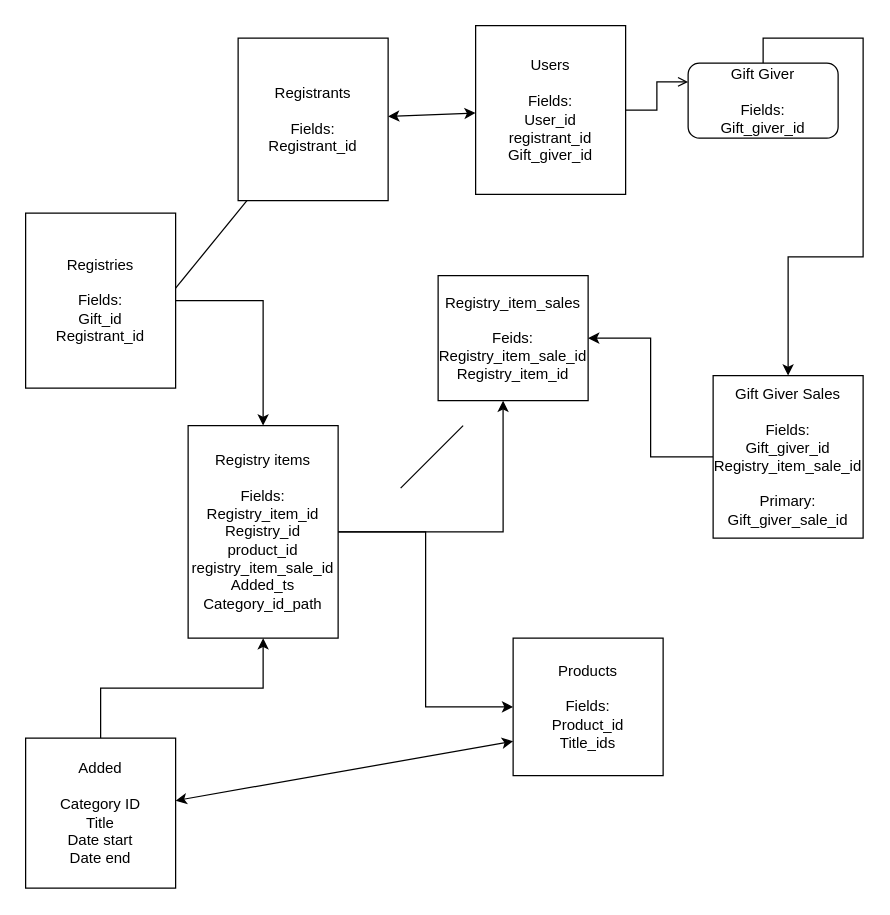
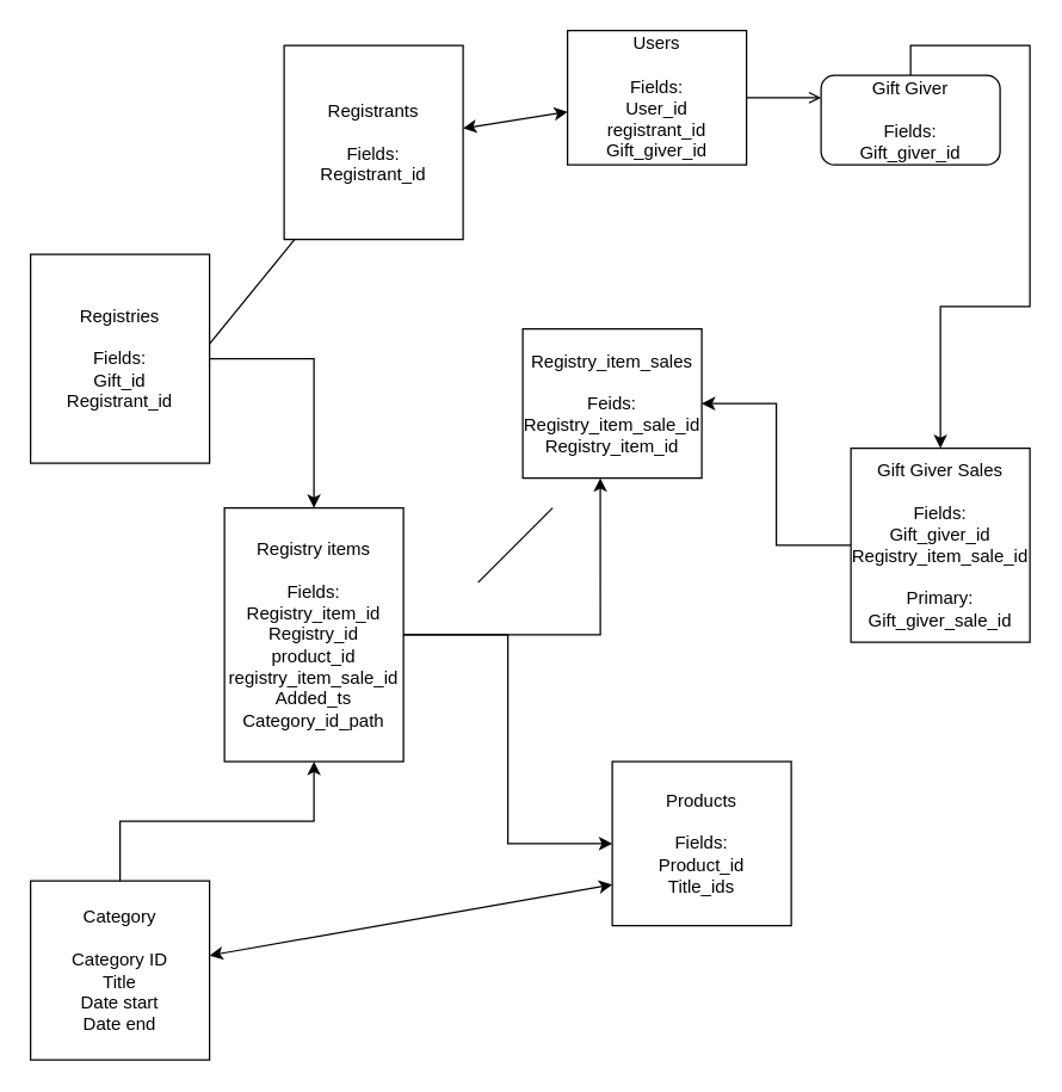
  <mxCell id="0" />
  <mxCell id="1" parent="0" />
  <mxCell id="2" style="edgeStyle=orthogonalEdgeStyle;rounded=0;orthogonalLoop=1;jettySize=auto;html=1;" edge="1" parent="1" source="3" target="6"><mxGeometry relative="1" as="geometry"><mxPoint x="170" y="440" as="targetPoint" /></mxGeometry></mxCell>
  <mxCell id="3" value="Registries&lt;br&gt;&lt;br&gt;Fields:&lt;br&gt;Gift_id&lt;br&gt;Registrant_id&lt;br&gt;" style="rounded=0;whiteSpace=wrap;html=1;" vertex="1" parent="1"><mxGeometry x="20" y="170" width="120" height="140" as="geometry" /></mxCell>
  <mxCell id="4" style="edgeStyle=orthogonalEdgeStyle;rounded=0;orthogonalLoop=1;jettySize=auto;html=1;entryX=0.433;entryY=1;entryDx=0;entryDy=0;entryPerimeter=0;" edge="1" parent="1" source="6" target="7"><mxGeometry relative="1" as="geometry" /></mxCell>
  <mxCell id="5" style="edgeStyle=orthogonalEdgeStyle;rounded=0;orthogonalLoop=1;jettySize=auto;html=1;entryX=0;entryY=0.5;entryDx=0;entryDy=0;" edge="1" parent="1" source="6" target="8"><mxGeometry relative="1" as="geometry" /></mxCell>
  <mxCell id="6" value="Registry items&lt;br&gt;&lt;br&gt;Fields:&lt;br&gt;Registry_item_id&lt;br&gt;Registry_id&lt;br&gt;product_id&lt;br&gt;registry_item_sale_id&lt;br&gt;Added_ts&lt;br&gt;Category_id_path" style="rounded=0;whiteSpace=wrap;html=1;" vertex="1" parent="1"><mxGeometry x="150" y="340" width="120" height="170" as="geometry" /></mxCell>
  <mxCell id="7" value="Registry_item_sales&lt;br&gt;&lt;br&gt;Feids:&lt;br&gt;Registry_item_sale_id&lt;br&gt;Registry_item_id&lt;br&gt;" style="rounded=0;whiteSpace=wrap;html=1;" vertex="1" parent="1"><mxGeometry x="350" y="220" width="120" height="100" as="geometry" /></mxCell>
  <mxCell id="8" value="Products&lt;br&gt;&lt;br&gt;Fields:&lt;br&gt;Product_id&lt;br&gt;Title_ids" style="rounded=0;whiteSpace=wrap;html=1;" vertex="1" parent="1"><mxGeometry x="410" y="510" width="120" height="110" as="geometry" /></mxCell>
  <mxCell id="9" value="Registrants&lt;br&gt;&lt;br&gt;Fields:&lt;br&gt;Registrant_id&lt;br&gt;" style="rounded=0;whiteSpace=wrap;html=1;" vertex="1" parent="1"><mxGeometry x="190" y="30" width="120" height="130" as="geometry" /></mxCell>
  <mxCell id="10" value="" style="endArrow=none;html=1;rounded=0;" edge="1" parent="1" target="9"><mxGeometry width="50" height="50" relative="1" as="geometry"><mxPoint x="140" y="230" as="sourcePoint" /><mxPoint x="190" y="180" as="targetPoint" /></mxGeometry></mxCell>
  <mxCell id="11" style="edgeStyle=orthogonalEdgeStyle;rounded=0;orthogonalLoop=1;jettySize=auto;html=1;" edge="1" parent="1" source="12" target="7"><mxGeometry relative="1" as="geometry" /></mxCell>
  <mxCell id="12" value="Gift Giver Sales&lt;br&gt;&lt;br&gt;Fields:&lt;br&gt;Gift_giver_id&lt;br&gt;Registry_item_sale_id&lt;br&gt;&lt;br&gt;Primary:&lt;br&gt;Gift_giver_sale_id" style="rounded=0;whiteSpace=wrap;html=1;" vertex="1" parent="1"><mxGeometry x="570" y="300" width="120" height="130" as="geometry" /></mxCell>
  <mxCell id="13" style="edgeStyle=orthogonalEdgeStyle;rounded=0;orthogonalLoop=1;jettySize=auto;html=1;exitX=0.5;exitY=0;exitDx=0;exitDy=0;" edge="1" parent="1" source="14" target="12"><mxGeometry relative="1" as="geometry" /></mxCell>
  <mxCell id="14" value="Gift Giver&lt;br&gt;&lt;br&gt;Fields:&lt;br&gt;Gift_giver_id" style="whiteSpace=wrap;html=1;rounded=1;" vertex="1" parent="1"><mxGeometry x="550" y="50" width="120" height="60" as="geometry" /></mxCell>
  <mxCell id="15" style="edgeStyle=orthogonalEdgeStyle;rounded=0;orthogonalLoop=1;jettySize=auto;html=1;entryX=0;entryY=0.25;entryDx=0;entryDy=0;endArrow=open;" edge="1" parent="1" source="16" target="14"><mxGeometry relative="1" as="geometry" /></mxCell>
- <mxCell id="16" value="Users&lt;br&gt;&lt;br&gt;Fields:&lt;br&gt;User_id&lt;br&gt;registrant_id&lt;br&gt;Gift_giver_id" style="rounded=0;whiteSpace=wrap;html=1;" vertex="1" parent="1"><mxGeometry x="380" y="20" width="120" height="135" as="geometry" /></mxCell>
+ <mxCell id="16" value="Users&lt;br&gt;&lt;br&gt;Fields:&lt;br&gt;User_id&lt;br&gt;registrant_id&lt;br&gt;Gift_giver_id" style="rounded=0;whiteSpace=wrap;html=1;" vertex="1" parent="1"><mxGeometry x="380" y="20" width="120" height="90" as="geometry" /></mxCell>
  <mxCell id="17" value="" style="endArrow=classic;startArrow=classic;html=1;rounded=0;" edge="1" parent="1" source="9" target="16"><mxGeometry width="50" height="50" relative="1" as="geometry"><mxPoint x="320" y="150" as="sourcePoint" /><mxPoint x="370" y="100" as="targetPoint" /></mxGeometry></mxCell>
  <mxCell id="18" style="edgeStyle=orthogonalEdgeStyle;rounded=0;orthogonalLoop=1;jettySize=auto;html=1;exitX=0.5;exitY=0;exitDx=0;exitDy=0;" edge="1" parent="1" source="19" target="6"><mxGeometry relative="1" as="geometry" /></mxCell>
- <mxCell id="19" value="Added&lt;br&gt;&lt;br&gt;Category ID&lt;br&gt;Title&lt;br&gt;Date start&lt;br&gt;Date end&lt;br&gt;" style="rounded=0;whiteSpace=wrap;html=1;" vertex="1" parent="1"><mxGeometry x="20" y="590" width="120" height="120" as="geometry" /></mxCell>
+ <mxCell id="19" value="Category&lt;br&gt;&lt;br&gt;Category ID&lt;br&gt;Title&lt;br&gt;Date start&lt;br&gt;Date end&lt;br&gt;" style="rounded=0;whiteSpace=wrap;html=1;" vertex="1" parent="1"><mxGeometry x="20" y="590" width="120" height="120" as="geometry" /></mxCell>
  <mxCell id="20" value="" style="endArrow=classic;startArrow=classic;html=1;rounded=0;entryX=0;entryY=0.75;entryDx=0;entryDy=0;" edge="1" parent="1" target="8"><mxGeometry width="50" height="50" relative="1" as="geometry"><mxPoint x="140" y="640" as="sourcePoint" /><mxPoint x="190" y="590" as="targetPoint" /></mxGeometry></mxCell>
  <mxCell id="21" value="" style="endArrow=none;html=1;rounded=0;" edge="1" parent="1"><mxGeometry width="50" height="50" relative="1" as="geometry"><mxPoint x="320" y="390" as="sourcePoint" /><mxPoint x="370" y="340" as="targetPoint" /></mxGeometry></mxCell>
